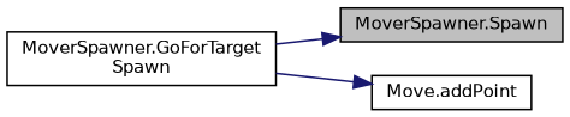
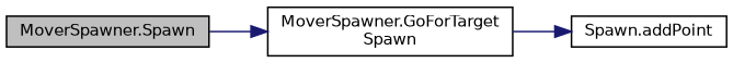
  digraph {
    rankdir=LR
    node [color=black fillcolor=white fontname=Helvetica fontsize=10 shape=record style=filled]
    edge [color=midnightblue fontname=Helvetica fontsize=10 labelfontname=Helvetica labelfontsize=10 style=solid]
    n1 [fillcolor=grey75 fontcolor=black height=0.2 label="MoverSpawner.Spawn" width=0.4]
    n2 [height=0.2 label="MoverSpawner.GoForTarget\lSpawn" width=0.4]
-   n3 [height=0.2 label="Move.addPoint" width=0.4]
-   n2 -> n1
+   n3 [height=0.2 label="Spawn.addPoint" width=0.4]
+   n1 -> n2
    n2 -> n3
  }
